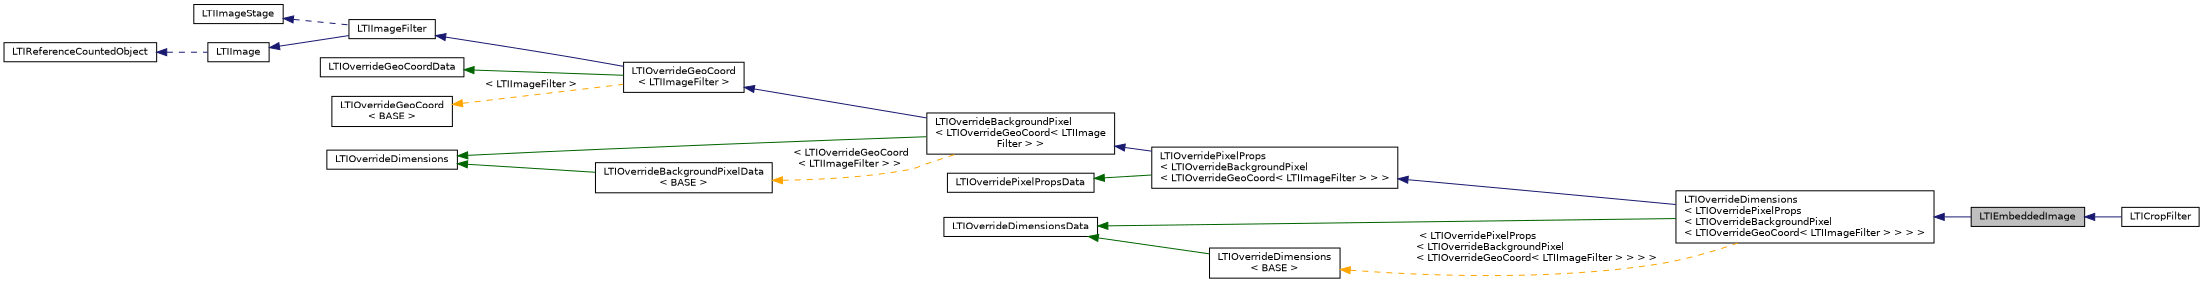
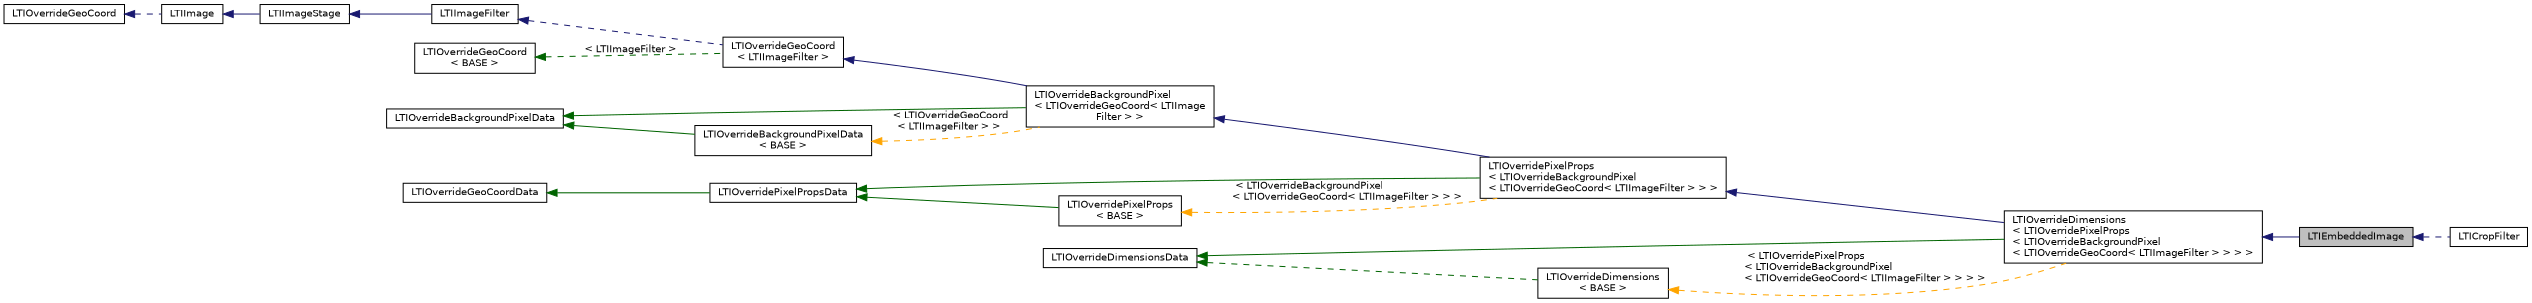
  digraph {
    rankdir=LR
    node [color=black fontname=Helvetica fontsize=10 shape=record]
    edge [color=midnightblue dir=back fontname=Helvetica fontsize=10 labelfontname=Helvetica labelfontsize=10 style=solid]
    n1 [fillcolor=grey75 fontcolor=black height=0.2 label=LTIEmbeddedImage style=filled width=0.4]
    n2 [height=0.2 label=LTICropFilter width=0.4]
    n3 [height=0.2 label="LTIOverrideDimensions\l\< LTIOverridePixelProps\l\< LTIOverrideBackgroundPixel\l\< LTIOverrideGeoCoord\< LTIImageFilter \> \> \> \>" width=0.4]
    n4 [height=0.2 label="LTIOverridePixelProps\l\< LTIOverrideBackgroundPixel\l\< LTIOverrideGeoCoord\< LTIImageFilter \> \> \>" width=0.4]
    n5 [height=0.2 label="LTIOverrideBackgroundPixel\l\< LTIOverrideGeoCoord\< LTIImage\lFilter \> \>" width=0.4]
    n6 [height=0.2 label="LTIOverrideGeoCoord\l\< LTIImageFilter \>" width=0.4]
    n7 [height=0.2 label=LTIImageFilter width=0.4]
    n8 [height=0.2 label=LTIImageStage width=0.4]
    n9 [height=0.2 label=LTIImage width=0.4]
-   n10 [height=0.2 label=LTIReferenceCountedObject width=0.4]
+   n10 [height=0.2 label=LTIOverrideGeoCoord width=0.4]
    n11 [height=0.2 label=LTIOverrideGeoCoordData width=0.4]
    n12 [height=0.2 label="LTIOverrideGeoCoord\l\< BASE \>" width=0.4]
-   n13 [height=0.2 label=LTIOverrideDimensions width=0.4]
+   n13 [height=0.2 label=LTIOverrideBackgroundPixelData width=0.4]
    n14 [height=0.2 label="LTIOverrideBackgroundPixelData\l\< BASE \>" width=0.4]
    n15 [height=0.2 label=LTIOverridePixelPropsData width=0.4]
+   n16 [height=0.2 label="LTIOverridePixelProps\l\< BASE \>" width=0.4]
    n17 [height=0.2 label=LTIOverrideDimensionsData width=0.4]
    n18 [height=0.2 label="LTIOverrideDimensions\l\< BASE \>" width=0.4]
-   n1 -> n2
+   n1 -> n2 [style=dashed]
    n3 -> n1
    n4 -> n3
    n5 -> n4
    n6 -> n5
-   n7 -> n6
-   n8 -> n7 [style=dashed]
-   n9 -> n7
+   n7 -> n6 [style=dashed]
+   n8 -> n7
+   n9 -> n8
    n10 -> n9 [style=dashed]
-   n11 -> n6 [color=darkgreen]
-   n12 -> n6 [color=orange label=" \< LTIImageFilter \>" style=dashed]
+   n11 -> n15 [color=darkgreen]
+   n12 -> n6 [color=darkgreen label=" \< LTIImageFilter \>" style=dashed]
    n13 -> n5 [color=darkgreen]
    n13 -> n14 [color=darkgreen]
    n14 -> n5 [color=orange label=" \< LTIOverrideGeoCoord\l\< LTIImageFilter \> \>" style=dashed]
    n15 -> n4 [color=darkgreen]
+   n15 -> n16 [color=darkgreen]
+   n16 -> n4 [color=orange label=" \< LTIOverrideBackgroundPixel\l\< LTIOverrideGeoCoord\< LTIImageFilter \> \> \>" style=dashed]
    n17 -> n3 [color=darkgreen]
-   n17 -> n18 [color=darkgreen]
+   n17 -> n18 [color=darkgreen style=dashed]
    n18 -> n3 [color=orange label=" \< LTIOverridePixelProps\l\< LTIOverrideBackgroundPixel\l\< LTIOverrideGeoCoord\< LTIImageFilter \> \> \> \>" style=dashed]
  }
